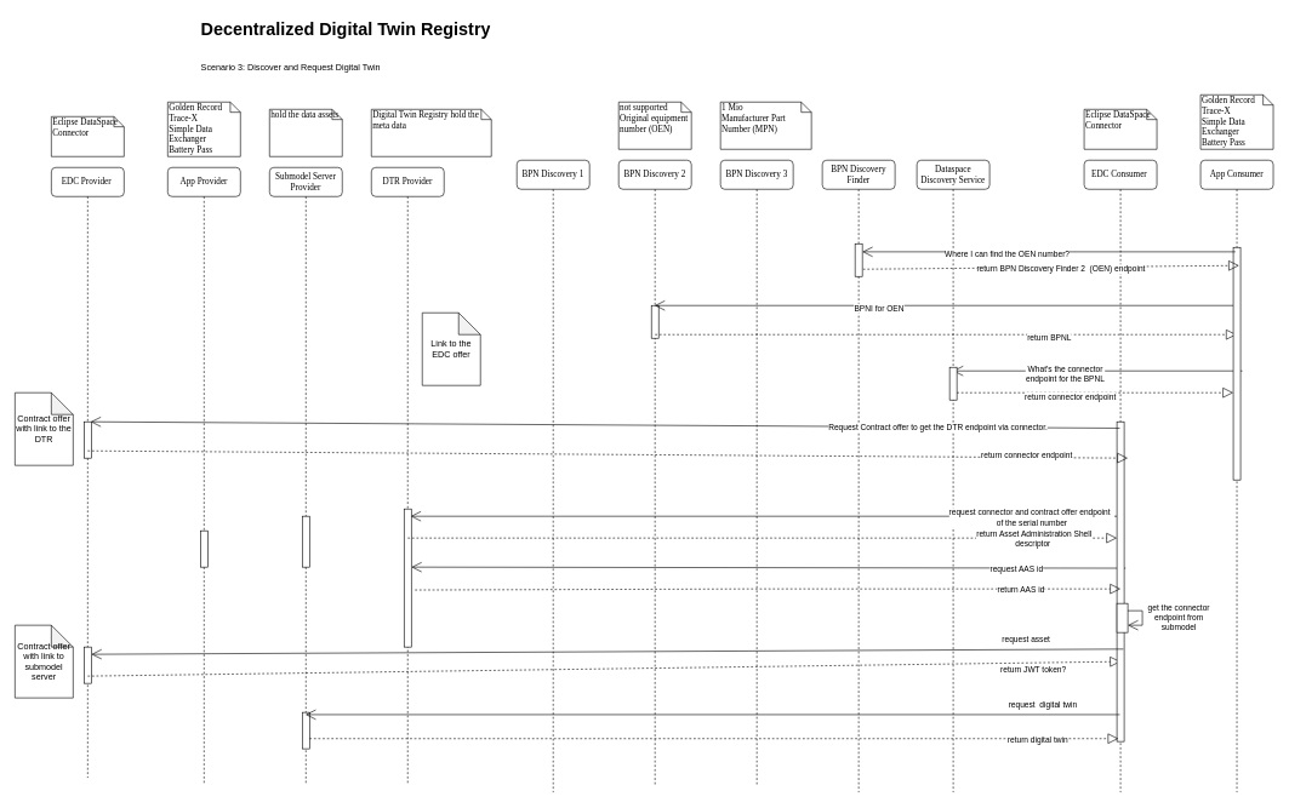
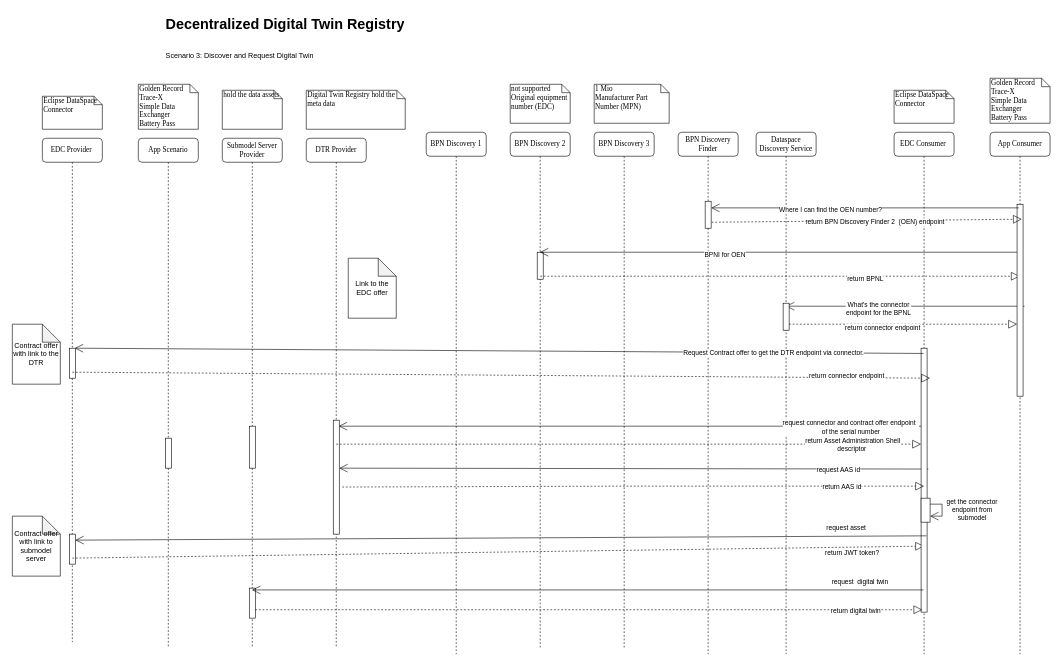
  <mxCell id="0" />
  <mxCell id="1" parent="0" />
  <mxCell id="2" value="BPN Discovery 1" style="shape=umlLifeline;perimeter=lifelinePerimeter;whiteSpace=wrap;html=1;container=1;collapsible=0;recursiveResize=0;outlineConnect=0;rounded=1;shadow=0;comic=0;labelBackgroundColor=none;strokeWidth=1;fontFamily=Verdana;fontSize=12;align=center;" parent="1" vertex="1"><mxGeometry x="710" y="220" width="100" height="870" as="geometry" /></mxCell>
  <mxCell id="3" value="" style="endArrow=open;endFill=1;endSize=12;html=1;rounded=0;entryX=0.9;entryY=0.519;entryDx=0;entryDy=0;entryPerimeter=0;exitX=1.1;exitY=0.759;exitDx=0;exitDy=0;exitPerimeter=0;" edge="1" parent="2"><mxGeometry width="160" relative="1" as="geometry"><mxPoint x="837" y="561.5" as="sourcePoint" /><mxPoint x="-145" y="560.0" as="targetPoint" /><Array as="points" /></mxGeometry></mxCell>
  <mxCell id="4" value="request AAS id" style="edgeLabel;html=1;align=center;verticalAlign=middle;resizable=0;points=[];" vertex="1" connectable="0" parent="3"><mxGeometry x="-0.757" y="1" relative="1" as="geometry"><mxPoint x="-31" as="offset" /></mxGeometry></mxCell>
  <mxCell id="5" value="BPN Discovery 2" style="shape=umlLifeline;perimeter=lifelinePerimeter;whiteSpace=wrap;html=1;container=1;collapsible=0;recursiveResize=0;outlineConnect=0;rounded=1;shadow=0;comic=0;labelBackgroundColor=none;strokeWidth=1;fontFamily=Verdana;fontSize=12;align=center;" parent="1" vertex="1"><mxGeometry x="850" y="220" width="100" height="860" as="geometry" /></mxCell>
  <mxCell id="6" value="" style="html=1;points=[];perimeter=orthogonalPerimeter;rounded=0;shadow=0;comic=0;labelBackgroundColor=none;strokeWidth=1;fontFamily=Verdana;fontSize=12;align=center;" vertex="1" parent="5"><mxGeometry x="45" y="200" width="10" height="45" as="geometry" /></mxCell>
  <mxCell id="7" value="" style="endArrow=block;dashed=1;endFill=0;endSize=12;html=1;rounded=0;" edge="1" parent="5" target="44"><mxGeometry width="160" relative="1" as="geometry"><mxPoint x="50" y="240" as="sourcePoint" /><mxPoint x="210" y="240" as="targetPoint" /></mxGeometry></mxCell>
  <mxCell id="8" value="return BPNL" style="edgeLabel;html=1;align=center;verticalAlign=middle;resizable=0;points=[];" vertex="1" connectable="0" parent="7"><mxGeometry x="0.353" y="-4" relative="1" as="geometry"><mxPoint as="offset" /></mxGeometry></mxCell>
  <mxCell id="9" value="BPN Discovery 3" style="shape=umlLifeline;perimeter=lifelinePerimeter;whiteSpace=wrap;html=1;container=1;collapsible=0;recursiveResize=0;outlineConnect=0;rounded=1;shadow=0;comic=0;labelBackgroundColor=none;strokeWidth=1;fontFamily=Verdana;fontSize=12;align=center;" parent="1" vertex="1"><mxGeometry x="990" y="220" width="100" height="860" as="geometry" /></mxCell>
  <mxCell id="10" value="" style="endArrow=open;endFill=1;endSize=12;html=1;rounded=0;exitX=0.3;exitY=0.019;exitDx=0;exitDy=0;exitPerimeter=0;" edge="1" parent="9" target="12"><mxGeometry width="160" relative="1" as="geometry"><mxPoint x="717.5" y="290" as="sourcePoint" /><mxPoint x="-77.5" y="290" as="targetPoint" /></mxGeometry></mxCell>
  <mxCell id="11" value="What's the connector &lt;br&gt;endpoint for the BPNL" style="edgeLabel;html=1;align=center;verticalAlign=middle;resizable=0;points=[];" vertex="1" connectable="0" parent="10"><mxGeometry x="0.228" y="3" relative="1" as="geometry"><mxPoint as="offset" /></mxGeometry></mxCell>
  <mxCell id="12" value="Dataspace Discovery Service" style="shape=umlLifeline;perimeter=lifelinePerimeter;whiteSpace=wrap;html=1;container=1;collapsible=0;recursiveResize=0;outlineConnect=0;rounded=1;shadow=0;comic=0;labelBackgroundColor=none;strokeWidth=1;fontFamily=Verdana;fontSize=12;align=center;" parent="1" vertex="1"><mxGeometry x="1260" y="220" width="100" height="870" as="geometry" /></mxCell>
  <mxCell id="13" value="" style="html=1;points=[];perimeter=orthogonalPerimeter;rounded=0;shadow=0;comic=0;labelBackgroundColor=none;strokeWidth=1;fontFamily=Verdana;fontSize=12;align=center;" vertex="1" parent="12"><mxGeometry x="45" y="285" width="10" height="45" as="geometry" /></mxCell>
  <mxCell id="14" value="" style="endArrow=open;endFill=1;endSize=12;html=1;rounded=0;entryX=0.54;entryY=0.807;entryDx=0;entryDy=0;entryPerimeter=0;" edge="1" parent="12"><mxGeometry width="160" relative="1" as="geometry"><mxPoint x="275" y="490.0" as="sourcePoint" /><mxPoint x="-696" y="490.0" as="targetPoint" /></mxGeometry></mxCell>
  <mxCell id="15" value="request connector and contract offer endpoint &amp;nbsp;&lt;br&gt;of the serial number" style="edgeLabel;html=1;align=center;verticalAlign=middle;resizable=0;points=[];" vertex="1" connectable="0" parent="14"><mxGeometry x="-0.757" y="1" relative="1" as="geometry"><mxPoint as="offset" /></mxGeometry></mxCell>
- <mxCell id="16" value="not supported&lt;br&gt;Original equipment number (OEN)" style="shape=note;whiteSpace=wrap;html=1;size=14;verticalAlign=top;align=left;spacingTop=-6;rounded=0;shadow=0;comic=0;labelBackgroundColor=none;strokeWidth=1;fontFamily=Verdana;fontSize=12" parent="1" vertex="1"><mxGeometry x="850" width="100" height="65" as="geometry" y="140" /></mxCell>
+ <mxCell id="16" value="not supported&lt;br&gt;Original equipment number (EDC)" style="shape=note;whiteSpace=wrap;html=1;size=14;verticalAlign=top;align=left;spacingTop=-6;rounded=0;shadow=0;comic=0;labelBackgroundColor=none;strokeWidth=1;fontFamily=Verdana;fontSize=12" parent="1" vertex="1"><mxGeometry x="850" width="100" height="65" as="geometry" y="140" /></mxCell>
  <mxCell id="17" value="1 Mio&lt;br&gt;Manufacturer Part Number (MPN)" style="shape=note;whiteSpace=wrap;html=1;size=14;verticalAlign=top;align=left;spacingTop=-6;rounded=0;shadow=0;comic=0;labelBackgroundColor=none;strokeWidth=1;fontFamily=Verdana;fontSize=12" parent="1" vertex="1"><mxGeometry x="990" y="140" width="125" height="65" as="geometry" /></mxCell>
  <mxCell id="18" value="&lt;h1&gt;Decentralized Digital Twin Registry&lt;/h1&gt;&lt;div&gt;&lt;br&gt;&lt;/div&gt;&lt;div&gt;Scenario 3: Discover and Request Digital Twin&lt;br&gt;&lt;/div&gt;" style="text;html=1;strokeColor=none;fillColor=none;spacing=5;spacingTop=-20;whiteSpace=wrap;overflow=hidden;rounded=0;" parent="1" vertex="1"><mxGeometry x="271" y="20" width="640" height="120" as="geometry" /></mxCell>
  <mxCell id="19" value="BPN Discovery Finder" style="shape=umlLifeline;perimeter=lifelinePerimeter;whiteSpace=wrap;html=1;container=1;collapsible=0;recursiveResize=0;outlineConnect=0;rounded=1;shadow=0;comic=0;labelBackgroundColor=none;strokeWidth=1;fontFamily=Verdana;fontSize=12;align=center;" parent="1" vertex="1"><mxGeometry x="1130" y="220" width="100" height="870" as="geometry" /></mxCell>
  <mxCell id="20" value="" style="html=1;points=[];perimeter=orthogonalPerimeter;rounded=0;shadow=0;comic=0;labelBackgroundColor=none;strokeWidth=1;fontFamily=Verdana;fontSize=12;align=center;" vertex="1" parent="19"><mxGeometry x="45" y="115" width="10" height="45" as="geometry" /></mxCell>
  <mxCell id="21" value="" style="endArrow=open;endFill=1;endSize=12;html=1;rounded=0;exitX=0.3;exitY=0.019;exitDx=0;exitDy=0;exitPerimeter=0;" edge="1" parent="19" target="5"><mxGeometry width="160" relative="1" as="geometry"><mxPoint x="565" y="200" as="sourcePoint" /><mxPoint x="52" y="200" as="targetPoint" /></mxGeometry></mxCell>
  <mxCell id="22" value="BPNI for OEN" style="edgeLabel;html=1;align=center;verticalAlign=middle;resizable=0;points=[];" vertex="1" connectable="0" parent="21"><mxGeometry x="0.228" y="3" relative="1" as="geometry"><mxPoint as="offset" /></mxGeometry></mxCell>
  <mxCell id="23" value="EDC Provider&amp;nbsp;" style="shape=umlLifeline;perimeter=lifelinePerimeter;whiteSpace=wrap;html=1;container=1;collapsible=0;recursiveResize=0;outlineConnect=0;rounded=1;shadow=0;comic=0;labelBackgroundColor=none;strokeWidth=1;fontFamily=Verdana;fontSize=12;align=center;" vertex="1" parent="1"><mxGeometry x="70" y="230" width="100" height="840" as="geometry" /></mxCell>
  <mxCell id="24" value="" style="html=1;points=[];perimeter=orthogonalPerimeter;rounded=0;shadow=0;comic=0;labelBackgroundColor=none;strokeWidth=1;fontFamily=Verdana;fontSize=12;align=center;" vertex="1" parent="23"><mxGeometry x="45" y="350" width="10" height="50" as="geometry" /></mxCell>
  <mxCell id="25" value="" style="html=1;points=[];perimeter=orthogonalPerimeter;rounded=0;shadow=0;comic=0;labelBackgroundColor=none;strokeWidth=1;fontFamily=Verdana;fontSize=12;align=center;" vertex="1" parent="23"><mxGeometry x="45" y="660" width="10" height="50" as="geometry" /></mxCell>
  <mxCell id="26" value="" style="endArrow=block;dashed=1;endFill=0;endSize=12;html=1;rounded=0;entryX=0.5;entryY=0.75;entryDx=0;entryDy=0;entryPerimeter=0;" edge="1" parent="23" target="41"><mxGeometry width="160" relative="1" as="geometry"><mxPoint x="50" y="700" as="sourcePoint" /><mxPoint x="210" y="700" as="targetPoint" /></mxGeometry></mxCell>
  <mxCell id="27" value="return JWT token?" style="edgeLabel;html=1;align=center;verticalAlign=middle;resizable=0;points=[];" vertex="1" connectable="0" parent="26"><mxGeometry x="-0.128" y="-3" relative="1" as="geometry"><mxPoint x="681" y="-4" as="offset" /></mxGeometry></mxCell>
- <mxCell id="28" value="App Provider" style="shape=umlLifeline;perimeter=lifelinePerimeter;whiteSpace=wrap;html=1;container=1;collapsible=0;recursiveResize=0;outlineConnect=0;rounded=1;shadow=0;comic=0;labelBackgroundColor=none;strokeWidth=1;fontFamily=Verdana;fontSize=12;align=center;" vertex="1" parent="1"><mxGeometry x="230" y="230" width="100" height="850" as="geometry" /></mxCell>
+ <mxCell id="28" value="App Scenario" style="shape=umlLifeline;perimeter=lifelinePerimeter;whiteSpace=wrap;html=1;container=1;collapsible=0;recursiveResize=0;outlineConnect=0;rounded=1;shadow=0;comic=0;labelBackgroundColor=none;strokeWidth=1;fontFamily=Verdana;fontSize=12;align=center;" vertex="1" parent="1"><mxGeometry x="230" y="230" width="100" height="850" as="geometry" /></mxCell>
  <mxCell id="29" value="" style="html=1;points=[];perimeter=orthogonalPerimeter;rounded=0;shadow=0;comic=0;labelBackgroundColor=none;strokeWidth=1;fontFamily=Verdana;fontSize=12;align=center;" vertex="1" parent="28"><mxGeometry x="45" y="500" width="10" height="50" as="geometry" /></mxCell>
  <mxCell id="30" value="Submodel Server Provider" style="shape=umlLifeline;perimeter=lifelinePerimeter;whiteSpace=wrap;html=1;container=1;collapsible=0;recursiveResize=0;outlineConnect=0;rounded=1;shadow=0;comic=0;labelBackgroundColor=none;strokeWidth=1;fontFamily=Verdana;fontSize=12;align=center;" vertex="1" parent="1"><mxGeometry x="370" y="230" width="100" height="850" as="geometry" /></mxCell>
  <mxCell id="31" value="" style="html=1;points=[];perimeter=orthogonalPerimeter;rounded=0;shadow=0;comic=0;labelBackgroundColor=none;strokeWidth=1;fontFamily=Verdana;fontSize=12;align=center;" vertex="1" parent="30"><mxGeometry x="45" y="480" width="10" height="70" as="geometry" /></mxCell>
  <mxCell id="32" value="" style="html=1;points=[];perimeter=orthogonalPerimeter;rounded=0;shadow=0;comic=0;labelBackgroundColor=none;strokeWidth=1;fontFamily=Verdana;fontSize=12;align=center;" vertex="1" parent="30"><mxGeometry x="45" y="750" width="10" height="50" as="geometry" /></mxCell>
  <mxCell id="33" value="DTR Provider" style="shape=umlLifeline;perimeter=lifelinePerimeter;whiteSpace=wrap;html=1;container=1;collapsible=0;recursiveResize=0;outlineConnect=0;rounded=1;shadow=0;comic=0;labelBackgroundColor=none;strokeWidth=1;fontFamily=Verdana;fontSize=12;align=center;" vertex="1" parent="1"><mxGeometry x="510" y="230" width="100" height="850" as="geometry" /></mxCell>
  <mxCell id="34" value="" style="html=1;points=[];perimeter=orthogonalPerimeter;rounded=0;shadow=0;comic=0;labelBackgroundColor=none;strokeWidth=1;fontFamily=Verdana;fontSize=12;align=center;" vertex="1" parent="33"><mxGeometry x="45" y="470" width="10" height="190" as="geometry" /></mxCell>
  <mxCell id="35" value="Eclipse DataSpace Connector" style="shape=note;whiteSpace=wrap;html=1;size=14;verticalAlign=top;align=left;spacingTop=-6;rounded=0;shadow=0;comic=0;labelBackgroundColor=none;strokeWidth=1;fontFamily=Verdana;fontSize=12" vertex="1" parent="1"><mxGeometry x="70" y="160" width="100" height="55" as="geometry" /></mxCell>
  <mxCell id="36" value="Golden Record&lt;br&gt;Trace-X&lt;br&gt;Simple Data Exchanger&lt;br&gt;Battery Pass" style="shape=note;whiteSpace=wrap;html=1;size=14;verticalAlign=top;align=left;spacingTop=-6;rounded=0;shadow=0;comic=0;labelBackgroundColor=none;strokeWidth=1;fontFamily=Verdana;fontSize=12" vertex="1" parent="1"><mxGeometry x="230" width="100" height="75" as="geometry" y="140" /></mxCell>
  <mxCell id="37" value="hold the data assets" style="shape=note;whiteSpace=wrap;html=1;size=14;verticalAlign=top;align=left;spacingTop=-6;rounded=0;shadow=0;comic=0;labelBackgroundColor=none;strokeWidth=1;fontFamily=Verdana;fontSize=12" vertex="1" parent="1"><mxGeometry x="370" y="150" width="100" height="65" as="geometry" /></mxCell>
  <mxCell id="38" value="Digital Twin Registry hold the meta data" style="shape=note;whiteSpace=wrap;html=1;size=14;verticalAlign=top;align=left;spacingTop=-6;rounded=0;shadow=0;comic=0;labelBackgroundColor=none;strokeWidth=1;fontFamily=Verdana;fontSize=12" vertex="1" parent="1"><mxGeometry x="510" y="150" width="165" height="65" as="geometry" /></mxCell>
  <mxCell id="39" value="Contract offer with link to submodel server" style="shape=note;whiteSpace=wrap;html=1;backgroundOutline=1;darkOpacity=0.05;" vertex="1" parent="1"><mxGeometry x="20" y="860" width="80" height="100" as="geometry" /></mxCell>
  <mxCell id="40" value="EDC Consumer&amp;nbsp;" style="shape=umlLifeline;perimeter=lifelinePerimeter;whiteSpace=wrap;html=1;container=1;collapsible=0;recursiveResize=0;outlineConnect=0;rounded=1;shadow=0;comic=0;labelBackgroundColor=none;strokeWidth=1;fontFamily=Verdana;fontSize=12;align=center;" vertex="1" parent="1"><mxGeometry x="1490" y="220" width="100" height="870" as="geometry" /></mxCell>
  <mxCell id="41" value="" style="html=1;points=[];perimeter=orthogonalPerimeter;rounded=0;shadow=0;comic=0;labelBackgroundColor=none;strokeWidth=1;fontFamily=Verdana;fontSize=12;align=center;" vertex="1" parent="40"><mxGeometry x="45" y="360" width="10" height="440" as="geometry" /></mxCell>
  <mxCell id="42" value="" style="html=1;points=[];perimeter=orthogonalPerimeter;outlineConnect=0;targetShapes=umlLifeline;portConstraint=eastwest;newEdgeStyle={&quot;edgeStyle&quot;:&quot;elbowEdgeStyle&quot;,&quot;elbow&quot;:&quot;vertical&quot;,&quot;curved&quot;:0,&quot;rounded&quot;:0};" vertex="1" parent="40"><mxGeometry x="45" y="610" width="15" height="40" as="geometry" /></mxCell>
  <mxCell id="43" value="get the connector &lt;br&gt;endpoint from &lt;br&gt;submodel" style="endArrow=open;endFill=1;endSize=12;html=1;rounded=0;elbow=vertical;" edge="1" parent="40" source="42" target="42"><mxGeometry y="50" width="160" relative="1" as="geometry"><mxPoint x="-30" y="820" as="sourcePoint" /><mxPoint x="130" y="820" as="targetPoint" /><Array as="points"><mxPoint x="80" y="630" /></Array><mxPoint as="offset" /></mxGeometry></mxCell>
  <mxCell id="44" value="App Consumer" style="shape=umlLifeline;perimeter=lifelinePerimeter;whiteSpace=wrap;html=1;container=1;collapsible=0;recursiveResize=0;outlineConnect=0;rounded=1;shadow=0;comic=0;labelBackgroundColor=none;strokeWidth=1;fontFamily=Verdana;fontSize=12;align=center;" vertex="1" parent="1"><mxGeometry x="1650" y="220" width="100" height="870" as="geometry" /></mxCell>
  <mxCell id="45" value="" style="html=1;points=[];perimeter=orthogonalPerimeter;rounded=0;shadow=0;comic=0;labelBackgroundColor=none;strokeWidth=1;fontFamily=Verdana;fontSize=12;align=center;" vertex="1" parent="44"><mxGeometry x="45" y="120" width="10" height="320" as="geometry" /></mxCell>
  <mxCell id="46" value="Eclipse DataSpace Connector" style="shape=note;whiteSpace=wrap;html=1;size=14;verticalAlign=top;align=left;spacingTop=-6;rounded=0;shadow=0;comic=0;labelBackgroundColor=none;strokeWidth=1;fontFamily=Verdana;fontSize=12" vertex="1" parent="1"><mxGeometry x="1490" y="150" width="100" height="55" as="geometry" /></mxCell>
  <mxCell id="47" value="Golden Record&lt;br&gt;Trace-X&lt;br&gt;Simple Data Exchanger&lt;br&gt;Battery Pass" style="shape=note;whiteSpace=wrap;html=1;size=14;verticalAlign=top;align=left;spacingTop=-6;rounded=0;shadow=0;comic=0;labelBackgroundColor=none;strokeWidth=1;fontFamily=Verdana;fontSize=12" vertex="1" parent="1"><mxGeometry x="1650" y="130" width="100" height="75" as="geometry" /></mxCell>
  <mxCell id="48" value="" style="endArrow=open;endFill=1;endSize=12;html=1;rounded=0;exitX=0.3;exitY=0.019;exitDx=0;exitDy=0;exitPerimeter=0;" edge="1" parent="1" source="45" target="20"><mxGeometry width="160" relative="1" as="geometry"><mxPoint x="1060" y="330" as="sourcePoint" /><mxPoint x="1220" y="330" as="targetPoint" /></mxGeometry></mxCell>
  <mxCell id="49" value="Where I can find the OEN number?" style="edgeLabel;html=1;align=center;verticalAlign=middle;resizable=0;points=[];" vertex="1" connectable="0" parent="48"><mxGeometry x="0.228" y="3" relative="1" as="geometry"><mxPoint as="offset" /></mxGeometry></mxCell>
  <mxCell id="50" value="" style="endArrow=block;dashed=1;endFill=0;endSize=12;html=1;rounded=0;entryX=0.8;entryY=0.078;entryDx=0;entryDy=0;entryPerimeter=0;exitX=1.1;exitY=0.778;exitDx=0;exitDy=0;exitPerimeter=0;" edge="1" parent="1" source="20" target="45"><mxGeometry width="160" relative="1" as="geometry"><mxPoint x="1060" y="390" as="sourcePoint" /><mxPoint x="1220" y="390" as="targetPoint" /></mxGeometry></mxCell>
  <mxCell id="51" value="return BPN Discovery Finder 2 &amp;nbsp;(OEN) endpoint" style="edgeLabel;html=1;align=center;verticalAlign=middle;resizable=0;points=[];" vertex="1" connectable="0" parent="50"><mxGeometry x="0.048" y="-2" relative="1" as="geometry"><mxPoint as="offset" /></mxGeometry></mxCell>
  <mxCell id="52" value="" style="endArrow=block;dashed=1;endFill=0;endSize=12;html=1;rounded=0;" edge="1" parent="1" source="13" target="45"><mxGeometry width="160" relative="1" as="geometry"><mxPoint x="1010" y="620" as="sourcePoint" /><mxPoint x="1170" y="620" as="targetPoint" /><Array as="points"><mxPoint x="1350" y="540" /></Array></mxGeometry></mxCell>
  <mxCell id="53" value="return connector endpoint" style="edgeLabel;html=1;align=center;verticalAlign=middle;resizable=0;points=[];" vertex="1" connectable="0" parent="52"><mxGeometry x="-0.611" y="-3" relative="1" as="geometry"><mxPoint x="81" y="2" as="offset" /></mxGeometry></mxCell>
  <mxCell id="54" value="" style="endArrow=open;endFill=1;endSize=12;html=1;rounded=0;exitX=0.4;exitY=0.02;exitDx=0;exitDy=0;exitPerimeter=0;entryX=0.9;entryY=0;entryDx=0;entryDy=0;entryPerimeter=0;" edge="1" parent="1" source="41" target="24"><mxGeometry width="160" relative="1" as="geometry"><mxPoint x="1000" y="630" as="sourcePoint" /><mxPoint x="1160" y="630" as="targetPoint" /></mxGeometry></mxCell>
  <mxCell id="55" value="Request Contract offer to get the DTR endpoint via connector." style="edgeLabel;html=1;align=center;verticalAlign=middle;resizable=0;points=[];" vertex="1" connectable="0" parent="54"><mxGeometry x="-0.645" relative="1" as="geometry"><mxPoint as="offset" /></mxGeometry></mxCell>
  <mxCell id="56" value="" style="endArrow=block;dashed=1;endFill=0;endSize=12;html=1;rounded=0;" edge="1" parent="1"><mxGeometry width="160" relative="1" as="geometry"><mxPoint x="120" y="620" as="sourcePoint" /><mxPoint x="1550" y="630" as="targetPoint" /><Array as="points" /></mxGeometry></mxCell>
  <mxCell id="57" value="return connector endpoint" style="edgeLabel;html=1;align=center;verticalAlign=middle;resizable=0;points=[];" vertex="1" connectable="0" parent="56"><mxGeometry x="-0.611" y="-3" relative="1" as="geometry"><mxPoint x="1013" y="2" as="offset" /></mxGeometry></mxCell>
  <mxCell id="58" value="" style="endArrow=block;dashed=1;endFill=0;endSize=12;html=1;rounded=0;" edge="1" parent="1" target="41"><mxGeometry width="160" relative="1" as="geometry"><mxPoint x="560" y="740" as="sourcePoint" /><mxPoint x="720" y="740" as="targetPoint" /></mxGeometry></mxCell>
  <mxCell id="59" value="return Asset Administration Shell &lt;br&gt;descriptor&amp;nbsp;" style="edgeLabel;html=1;align=center;verticalAlign=middle;resizable=0;points=[];" vertex="1" connectable="0" parent="58"><mxGeometry x="0.865" y="4" relative="1" as="geometry"><mxPoint x="-49" y="4" as="offset" /></mxGeometry></mxCell>
  <mxCell id="60" value="Link to the EDC offer" style="shape=note;whiteSpace=wrap;html=1;backgroundOutline=1;darkOpacity=0.05;" vertex="1" parent="1"><mxGeometry x="580" y="430" width="80" height="100" as="geometry" /></mxCell>
  <mxCell id="61" value="" style="endArrow=block;dashed=1;endFill=0;endSize=12;html=1;rounded=0;exitX=0.5;exitY=0.75;exitDx=0;exitDy=0;exitPerimeter=0;" edge="1" parent="1"><mxGeometry width="160" relative="1" as="geometry"><mxPoint x="570" y="811.5" as="sourcePoint" /><mxPoint x="1540" y="810" as="targetPoint" /><Array as="points"><mxPoint x="1030" y="810" /><mxPoint x="1480" y="810" /></Array></mxGeometry></mxCell>
  <mxCell id="62" value="return AAS id" style="edgeLabel;html=1;align=center;verticalAlign=middle;resizable=0;points=[];" vertex="1" connectable="0" parent="61"><mxGeometry x="0.718" relative="1" as="geometry"><mxPoint as="offset" /></mxGeometry></mxCell>
  <mxCell id="63" value="request asset" style="endArrow=open;endFill=1;endSize=12;html=1;rounded=0;entryX=1;entryY=0.2;entryDx=0;entryDy=0;entryPerimeter=0;exitX=0.9;exitY=0.711;exitDx=0;exitDy=0;exitPerimeter=0;" edge="1" parent="1" source="41" target="25"><mxGeometry x="-0.811" y="-14" width="160" relative="1" as="geometry"><mxPoint x="1080" y="1040" as="sourcePoint" /><mxPoint x="210" y="920" as="targetPoint" /><mxPoint as="offset" /></mxGeometry></mxCell>
  <mxCell id="64" value="request &amp;nbsp;digital twin" style="endArrow=open;endFill=1;endSize=12;html=1;rounded=0;exitX=0.9;exitY=0.711;exitDx=0;exitDy=0;exitPerimeter=0;" edge="1" parent="1" target="30"><mxGeometry x="-0.811" y="-14" width="160" relative="1" as="geometry"><mxPoint x="1539" y="983" as="sourcePoint" /><mxPoint x="120" y="990" as="targetPoint" /><mxPoint as="offset" /></mxGeometry></mxCell>
  <mxCell id="65" value="" style="endArrow=block;dashed=1;endFill=0;endSize=12;html=1;rounded=0;entryX=0.2;entryY=0.991;entryDx=0;entryDy=0;entryPerimeter=0;" edge="1" parent="1" source="32" target="41"><mxGeometry width="160" relative="1" as="geometry"><mxPoint x="120" y="1020" as="sourcePoint" /><mxPoint x="280" y="1020" as="targetPoint" /></mxGeometry></mxCell>
  <mxCell id="66" value="return digital twin" style="edgeLabel;html=1;align=center;verticalAlign=middle;resizable=0;points=[];" vertex="1" connectable="0" parent="65"><mxGeometry x="0.799" y="-1" relative="1" as="geometry"><mxPoint as="offset" /></mxGeometry></mxCell>
  <mxCell id="67" value="Contract offer with link to the DTR" style="shape=note;whiteSpace=wrap;html=1;backgroundOutline=1;darkOpacity=0.05;" vertex="1" parent="1"><mxGeometry x="20" y="540" width="80" height="100" as="geometry" /></mxCell>
